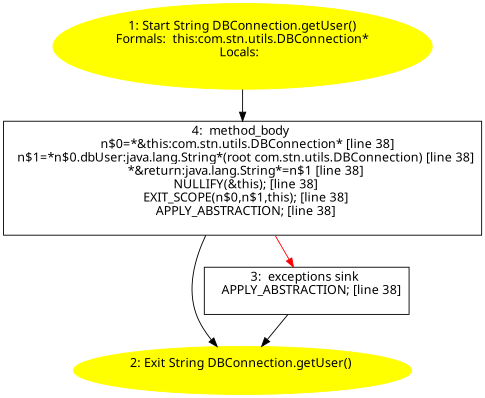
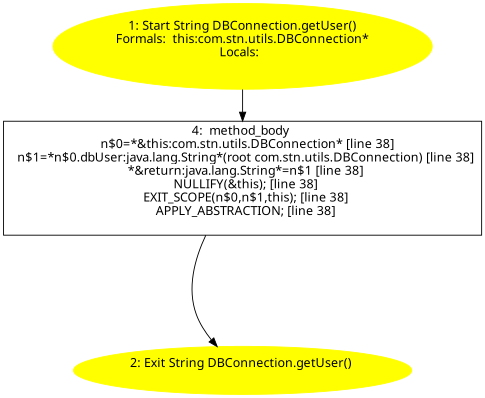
  digraph {
    fontname="Noto Sans"
    node [fontname="Noto Sans"]
    edge [fontname="Noto Sans"]
    n1 [color=yellow label="1: Start String DBConnection.getUser()\nFormals:  this:com.stn.utils.DBConnection*\nLocals:  \n  " style=filled]
    n2 [label="4:  method_body \n   n$0=*&this:com.stn.utils.DBConnection* [line 38]\n  n$1=*n$0.dbUser:java.lang.String*(root com.stn.utils.DBConnection) [line 38]\n  *&return:java.lang.String*=n$1 [line 38]\n  NULLIFY(&this); [line 38]\n  EXIT_SCOPE(n$0,n$1,this); [line 38]\n  APPLY_ABSTRACTION; [line 38]\n " shape=box]
    n3 [color=yellow label="2: Exit String DBConnection.getUser() \n  " style=filled]
-   n4 [label="3:  exceptions sink \n   APPLY_ABSTRACTION; [line 38]\n " shape=box]
    n1 -> n2
    n2 -> n3
-   n2 -> n4 [color=red]
-   n4 -> n3
  }
